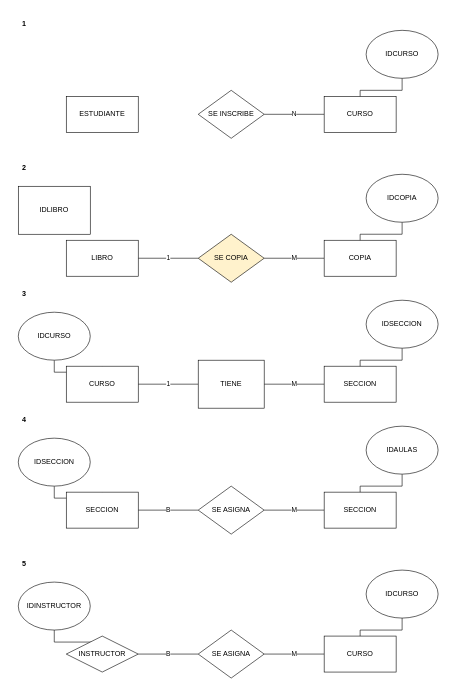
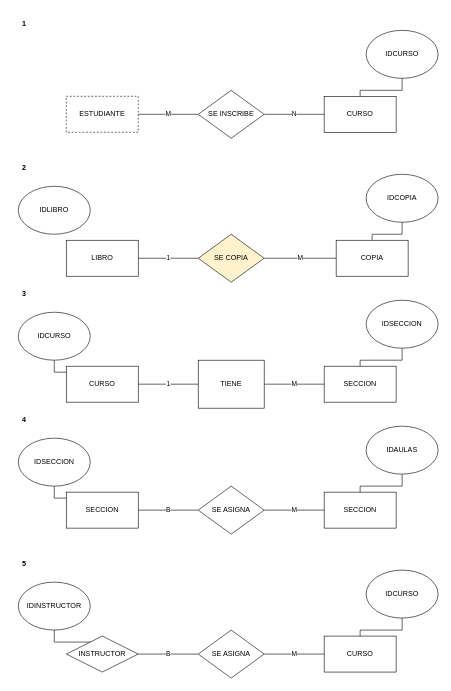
  <mxCell id="0" />
  <mxCell id="1" parent="0" />
- <mxCell id="3" value="ESTUDIANTE" style="rounded=0;whiteSpace=wrap;html=1;" vertex="1" parent="1"><mxGeometry x="110" y="160" width="120" height="60" as="geometry" /></mxCell>
+ <mxCell id="2" value="M" style="edgeStyle=orthogonalEdgeStyle;rounded=0;orthogonalLoop=1;jettySize=auto;html=1;entryX=0;entryY=0.5;entryDx=0;entryDy=0;endArrow=none;endFill=0;" edge="1" parent="1" source="3" target="5"><mxGeometry relative="1" as="geometry" /></mxCell>
+ <mxCell id="3" value="ESTUDIANTE" style="rounded=0;whiteSpace=wrap;html=1;dashed=1;" vertex="1" parent="1"><mxGeometry x="110" y="160" width="120" height="60" as="geometry" /></mxCell>
  <mxCell id="4" value="N" style="edgeStyle=orthogonalEdgeStyle;rounded=0;orthogonalLoop=1;jettySize=auto;html=1;exitX=1;exitY=0.5;exitDx=0;exitDy=0;entryX=0;entryY=0.5;entryDx=0;entryDy=0;endArrow=none;endFill=0;" edge="1" parent="1" source="5" target="6"><mxGeometry relative="1" as="geometry" /></mxCell>
  <mxCell id="5" value="SE INSCRIBE" style="rhombus;whiteSpace=wrap;html=1;" vertex="1" parent="1"><mxGeometry x="330" y="150" width="110" height="80" as="geometry" /></mxCell>
  <mxCell id="6" value="CURSO" style="rounded=0;whiteSpace=wrap;html=1;" vertex="1" parent="1"><mxGeometry x="540" y="160" width="120" height="60" as="geometry" /></mxCell>
  <mxCell id="7" style="edgeStyle=orthogonalEdgeStyle;rounded=0;orthogonalLoop=1;jettySize=auto;html=1;exitX=0.5;exitY=1;exitDx=0;exitDy=0;endArrow=none;endFill=0;" edge="1" parent="1" source="8" target="6"><mxGeometry relative="1" as="geometry" /></mxCell>
  <mxCell id="8" value="IDCURSO" style="ellipse;whiteSpace=wrap;html=1;" vertex="1" parent="1"><mxGeometry x="610" y="50" width="120" height="80" as="geometry" /></mxCell>
  <mxCell id="9" value="1" style="text;html=1;strokeColor=none;fillColor=none;align=center;verticalAlign=middle;whiteSpace=wrap;rounded=0;fontStyle=1" vertex="1" parent="1"><mxGeometry x="20" y="20" width="40" height="40" as="geometry" /></mxCell>
- <mxCell id="10" value="IDLIBRO" style="whiteSpace=wrap;html=1;rounded=0;" vertex="1" parent="1"><mxGeometry x="30" y="310" width="120" height="80" as="geometry" /></mxCell>
+ <mxCell id="10" value="IDLIBRO" style="ellipse;whiteSpace=wrap;html=1;" vertex="1" parent="1"><mxGeometry x="30" y="310" width="120" height="80" as="geometry" /></mxCell>
  <mxCell id="11" value="1" style="edgeStyle=orthogonalEdgeStyle;rounded=0;orthogonalLoop=1;jettySize=auto;html=1;entryX=0;entryY=0.5;entryDx=0;entryDy=0;endArrow=none;endFill=0;" edge="1" parent="1" source="12" target="14"><mxGeometry relative="1" as="geometry"><Array as="points"><mxPoint x="280" y="430" /><mxPoint x="280" y="430" /></Array></mxGeometry></mxCell>
  <mxCell id="12" value="LIBRO" style="rounded=0;whiteSpace=wrap;html=1;" vertex="1" parent="1"><mxGeometry x="110" y="400" width="120" height="60" as="geometry" /></mxCell>
  <mxCell id="13" value="M" style="edgeStyle=orthogonalEdgeStyle;rounded=0;orthogonalLoop=1;jettySize=auto;html=1;exitX=1;exitY=0.5;exitDx=0;exitDy=0;entryX=0;entryY=0.5;entryDx=0;entryDy=0;endArrow=none;endFill=0;" edge="1" parent="1" source="14" target="15"><mxGeometry relative="1" as="geometry" /></mxCell>
  <mxCell id="14" value="SE COPIA" style="rhombus;whiteSpace=wrap;html=1;fillColor=#fff2cc;" vertex="1" parent="1"><mxGeometry x="330" y="390" width="110" height="80" as="geometry" /></mxCell>
- <mxCell id="15" value="COPIA" style="rounded=0;whiteSpace=wrap;html=1;" vertex="1" parent="1"><mxGeometry x="540" y="400" width="120" height="60" as="geometry" /></mxCell>
+ <mxCell id="15" value="COPIA" style="rounded=0;whiteSpace=wrap;html=1;" vertex="1" parent="1"><mxGeometry x="560" y="400" width="120" height="60" as="geometry" /></mxCell>
  <mxCell id="16" style="edgeStyle=orthogonalEdgeStyle;rounded=0;orthogonalLoop=1;jettySize=auto;html=1;exitX=0.5;exitY=1;exitDx=0;exitDy=0;endArrow=none;endFill=0;" edge="1" parent="1" source="17" target="15"><mxGeometry relative="1" as="geometry" /></mxCell>
  <mxCell id="17" value="IDCOPIA" style="ellipse;whiteSpace=wrap;html=1;" vertex="1" parent="1"><mxGeometry x="610" y="290" width="120" height="80" as="geometry" /></mxCell>
  <mxCell id="18" value="2" style="text;html=1;strokeColor=none;fillColor=none;align=center;verticalAlign=middle;whiteSpace=wrap;rounded=0;fontStyle=1" vertex="1" parent="1"><mxGeometry x="20" y="260" width="40" height="40" as="geometry" /></mxCell>
  <mxCell id="19" value="" style="edgeStyle=orthogonalEdgeStyle;rounded=0;orthogonalLoop=1;jettySize=auto;html=1;" edge="1" parent="1" source="20" target="22"><mxGeometry relative="1" as="geometry" /></mxCell>
  <mxCell id="20" value="IDCURSO" style="ellipse;whiteSpace=wrap;html=1;" vertex="1" parent="1"><mxGeometry x="30" y="520" width="120" height="80" as="geometry" /></mxCell>
  <mxCell id="21" value="1" style="edgeStyle=orthogonalEdgeStyle;rounded=0;orthogonalLoop=1;jettySize=auto;html=1;entryX=0;entryY=0.5;entryDx=0;entryDy=0;endArrow=none;endFill=0;" edge="1" parent="1" source="22" target="24"><mxGeometry relative="1" as="geometry"><Array as="points"><mxPoint x="280" y="640" /><mxPoint x="280" y="640" /></Array></mxGeometry></mxCell>
  <mxCell id="22" value="CURSO" style="rounded=0;whiteSpace=wrap;html=1;" vertex="1" parent="1"><mxGeometry x="110" y="610" width="120" height="60" as="geometry" /></mxCell>
  <mxCell id="23" value="M" style="edgeStyle=orthogonalEdgeStyle;rounded=0;orthogonalLoop=1;jettySize=auto;html=1;exitX=1;exitY=0.5;exitDx=0;exitDy=0;entryX=0;entryY=0.5;entryDx=0;entryDy=0;endArrow=none;endFill=0;" edge="1" parent="1" source="24" target="25"><mxGeometry relative="1" as="geometry" /></mxCell>
  <mxCell id="24" value="TIENE" style="whiteSpace=wrap;html=1;rounded=0;" vertex="1" parent="1"><mxGeometry x="330" y="600" width="110" height="80" as="geometry" /></mxCell>
  <mxCell id="25" value="SECCION" style="rounded=0;whiteSpace=wrap;html=1;" vertex="1" parent="1"><mxGeometry x="540" y="610" width="120" height="60" as="geometry" /></mxCell>
  <mxCell id="26" style="edgeStyle=orthogonalEdgeStyle;rounded=0;orthogonalLoop=1;jettySize=auto;html=1;exitX=0.5;exitY=1;exitDx=0;exitDy=0;endArrow=none;endFill=0;" edge="1" parent="1" source="27" target="25"><mxGeometry relative="1" as="geometry" /></mxCell>
  <mxCell id="27" value="IDSECCION" style="ellipse;whiteSpace=wrap;html=1;" vertex="1" parent="1"><mxGeometry x="610" y="500" width="120" height="80" as="geometry" /></mxCell>
  <mxCell id="28" value="3" style="text;html=1;strokeColor=none;fillColor=none;align=center;verticalAlign=middle;whiteSpace=wrap;rounded=0;fontStyle=1" vertex="1" parent="1"><mxGeometry x="20" y="470" width="40" height="40" as="geometry" /></mxCell>
  <mxCell id="29" value="" style="edgeStyle=orthogonalEdgeStyle;rounded=0;orthogonalLoop=1;jettySize=auto;html=1;" edge="1" parent="1" source="30" target="32"><mxGeometry relative="1" as="geometry" /></mxCell>
  <mxCell id="30" value="IDSECCION" style="ellipse;whiteSpace=wrap;html=1;" vertex="1" parent="1"><mxGeometry x="30" y="730" width="120" height="80" as="geometry" /></mxCell>
  <mxCell id="31" value="B" style="edgeStyle=orthogonalEdgeStyle;rounded=0;orthogonalLoop=1;jettySize=auto;html=1;entryX=0;entryY=0.5;entryDx=0;entryDy=0;endArrow=none;endFill=0;" edge="1" parent="1" source="32" target="34"><mxGeometry relative="1" as="geometry"><Array as="points"><mxPoint x="280" y="850" /><mxPoint x="280" y="850" /></Array></mxGeometry></mxCell>
  <mxCell id="32" value="SECCION" style="rounded=0;whiteSpace=wrap;html=1;" vertex="1" parent="1"><mxGeometry x="110" y="820" width="120" height="60" as="geometry" /></mxCell>
  <mxCell id="33" value="M" style="edgeStyle=orthogonalEdgeStyle;rounded=0;orthogonalLoop=1;jettySize=auto;html=1;exitX=1;exitY=0.5;exitDx=0;exitDy=0;entryX=0;entryY=0.5;entryDx=0;entryDy=0;endArrow=none;endFill=0;" edge="1" parent="1" source="34" target="35"><mxGeometry relative="1" as="geometry" /></mxCell>
  <mxCell id="34" value="SE ASIGNA" style="rhombus;whiteSpace=wrap;html=1;" vertex="1" parent="1"><mxGeometry x="330" y="810" width="110" height="80" as="geometry" /></mxCell>
  <mxCell id="35" value="SECCION" style="rounded=0;whiteSpace=wrap;html=1;" vertex="1" parent="1"><mxGeometry x="540" y="820" width="120" height="60" as="geometry" /></mxCell>
  <mxCell id="36" style="edgeStyle=orthogonalEdgeStyle;rounded=0;orthogonalLoop=1;jettySize=auto;html=1;exitX=0.5;exitY=1;exitDx=0;exitDy=0;endArrow=none;endFill=0;" edge="1" parent="1" source="37" target="35"><mxGeometry relative="1" as="geometry" /></mxCell>
  <mxCell id="37" value="IDAULAS" style="ellipse;whiteSpace=wrap;html=1;" vertex="1" parent="1"><mxGeometry x="610" y="710" width="120" height="80" as="geometry" /></mxCell>
  <mxCell id="38" value="4" style="text;html=1;strokeColor=none;fillColor=none;align=center;verticalAlign=middle;whiteSpace=wrap;rounded=0;fontStyle=1" vertex="1" parent="1"><mxGeometry x="20" y="680" width="40" height="40" as="geometry" /></mxCell>
  <mxCell id="39" value="" style="edgeStyle=orthogonalEdgeStyle;rounded=0;orthogonalLoop=1;jettySize=auto;html=1;" edge="1" parent="1" source="40" target="42"><mxGeometry relative="1" as="geometry" /></mxCell>
  <mxCell id="40" value="IDINSTRUCTOR" style="ellipse;whiteSpace=wrap;html=1;" vertex="1" parent="1"><mxGeometry x="30" y="970" width="120" height="80" as="geometry" /></mxCell>
  <mxCell id="41" value="B" style="edgeStyle=orthogonalEdgeStyle;rounded=0;orthogonalLoop=1;jettySize=auto;html=1;entryX=0;entryY=0.5;entryDx=0;entryDy=0;endArrow=none;endFill=0;" edge="1" parent="1" source="42" target="44"><mxGeometry relative="1" as="geometry"><Array as="points"><mxPoint x="280" y="1090" /><mxPoint x="280" y="1090" /></Array></mxGeometry></mxCell>
  <mxCell id="42" value="INSTRUCTOR" style="rhombus;whiteSpace=wrap;html=1;" vertex="1" parent="1"><mxGeometry x="110" y="1060" width="120" height="60" as="geometry" /></mxCell>
  <mxCell id="43" value="M" style="edgeStyle=orthogonalEdgeStyle;rounded=0;orthogonalLoop=1;jettySize=auto;html=1;exitX=1;exitY=0.5;exitDx=0;exitDy=0;entryX=0;entryY=0.5;entryDx=0;entryDy=0;endArrow=none;endFill=0;" edge="1" parent="1" source="44" target="45"><mxGeometry relative="1" as="geometry" /></mxCell>
  <mxCell id="44" value="SE ASIGNA" style="rhombus;whiteSpace=wrap;html=1;" vertex="1" parent="1"><mxGeometry x="330" y="1050" width="110" height="80" as="geometry" /></mxCell>
  <mxCell id="45" value="CURSO" style="rounded=0;whiteSpace=wrap;html=1;" vertex="1" parent="1"><mxGeometry x="540" y="1060" width="120" height="60" as="geometry" /></mxCell>
  <mxCell id="46" style="edgeStyle=orthogonalEdgeStyle;rounded=0;orthogonalLoop=1;jettySize=auto;html=1;exitX=0.5;exitY=1;exitDx=0;exitDy=0;endArrow=none;endFill=0;" edge="1" parent="1" source="47" target="45"><mxGeometry relative="1" as="geometry" /></mxCell>
  <mxCell id="47" value="IDCURSO" style="ellipse;whiteSpace=wrap;html=1;" vertex="1" parent="1"><mxGeometry x="610" y="950" width="120" height="80" as="geometry" /></mxCell>
  <mxCell id="48" value="5" style="text;html=1;strokeColor=none;fillColor=none;align=center;verticalAlign=middle;whiteSpace=wrap;rounded=0;fontStyle=1" vertex="1" parent="1"><mxGeometry x="20" y="920" width="40" height="40" as="geometry" /></mxCell>
